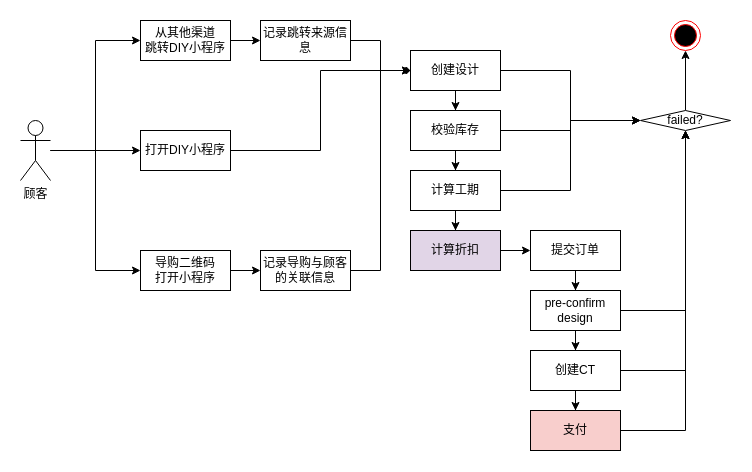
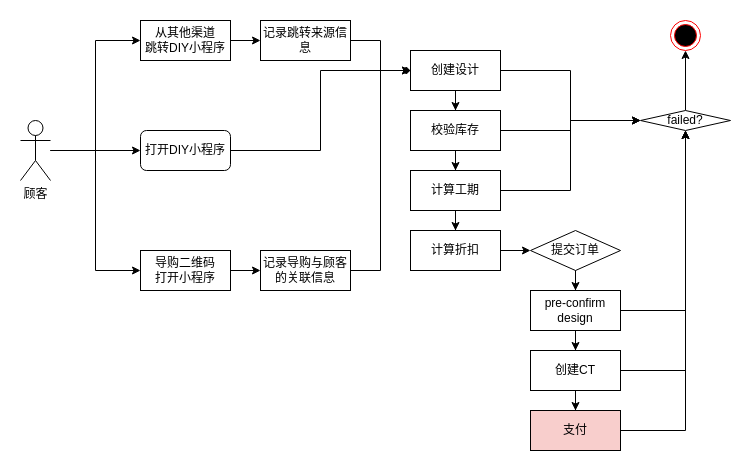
  <mxCell id="0" />
  <mxCell id="1" parent="0" />
  <mxCell id="2" style="edgeStyle=orthogonalEdgeStyle;rounded=0;orthogonalLoop=1;jettySize=auto;html=1;entryX=0;entryY=0.5;entryDx=0;entryDy=0;" edge="1" parent="1" source="3" target="18"><mxGeometry relative="1" as="geometry" /></mxCell>
- <mxCell id="3" value="打开DIY小程序" style="rounded=0;whiteSpace=wrap;html=1;" vertex="1" parent="1"><mxGeometry x="140" y="130" width="90" height="40" as="geometry" /></mxCell>
+ <mxCell id="3" value="打开DIY小程序" style="whiteSpace=wrap;html=1;rounded=1;" vertex="1" parent="1"><mxGeometry x="140" y="130" width="90" height="40" as="geometry" /></mxCell>
  <mxCell id="4" style="edgeStyle=orthogonalEdgeStyle;rounded=0;orthogonalLoop=1;jettySize=auto;html=1;entryX=0;entryY=0.5;entryDx=0;entryDy=0;" edge="1" parent="1" source="7" target="3"><mxGeometry relative="1" as="geometry" /></mxCell>
  <mxCell id="5" style="edgeStyle=orthogonalEdgeStyle;rounded=0;orthogonalLoop=1;jettySize=auto;html=1;entryX=0;entryY=0.5;entryDx=0;entryDy=0;" edge="1" parent="1" source="7" target="13"><mxGeometry relative="1" as="geometry" /></mxCell>
  <mxCell id="6" style="edgeStyle=orthogonalEdgeStyle;rounded=0;orthogonalLoop=1;jettySize=auto;html=1;entryX=0;entryY=0.5;entryDx=0;entryDy=0;" edge="1" parent="1" source="7" target="9"><mxGeometry relative="1" as="geometry" /></mxCell>
  <mxCell id="7" value="顾客" style="shape=umlActor;verticalLabelPosition=bottom;verticalAlign=top;html=1;outlineConnect=0;" vertex="1" parent="1"><mxGeometry x="20" y="120" width="30" height="60" as="geometry" /></mxCell>
  <mxCell id="8" style="edgeStyle=orthogonalEdgeStyle;rounded=0;orthogonalLoop=1;jettySize=auto;html=1;entryX=0;entryY=0.5;entryDx=0;entryDy=0;" edge="1" parent="1" source="9" target="15"><mxGeometry relative="1" as="geometry" /></mxCell>
  <mxCell id="9" value="从其他渠道&lt;br&gt;跳转DIY小程序" style="rounded=0;whiteSpace=wrap;html=1;" vertex="1" parent="1"><mxGeometry x="140" y="20" width="90" height="40" as="geometry" /></mxCell>
  <mxCell id="10" style="edgeStyle=orthogonalEdgeStyle;rounded=0;orthogonalLoop=1;jettySize=auto;html=1;entryX=0;entryY=0.5;entryDx=0;entryDy=0;" edge="1" parent="1" source="11" target="18"><mxGeometry relative="1" as="geometry" /></mxCell>
  <mxCell id="11" value="记录导购与顾客的关联信息" style="rounded=0;whiteSpace=wrap;html=1;" vertex="1" parent="1"><mxGeometry x="260" y="250" width="90" height="40" as="geometry" /></mxCell>
  <mxCell id="12" style="edgeStyle=orthogonalEdgeStyle;rounded=0;orthogonalLoop=1;jettySize=auto;html=1;entryX=0;entryY=0.5;entryDx=0;entryDy=0;" edge="1" parent="1" source="13" target="11"><mxGeometry relative="1" as="geometry" /></mxCell>
  <mxCell id="13" value="导购二维码&lt;br&gt;打开小程序" style="rounded=0;whiteSpace=wrap;html=1;" vertex="1" parent="1"><mxGeometry x="140" y="250" width="90" height="40" as="geometry" /></mxCell>
  <mxCell id="14" style="edgeStyle=orthogonalEdgeStyle;rounded=0;orthogonalLoop=1;jettySize=auto;html=1;entryX=0;entryY=0.5;entryDx=0;entryDy=0;endArrow=diamond;" edge="1" parent="1" source="15" target="18"><mxGeometry relative="1" as="geometry" /></mxCell>
  <mxCell id="15" value="记录跳转来源信息" style="rounded=0;whiteSpace=wrap;html=1;" vertex="1" parent="1"><mxGeometry x="260" y="20" width="90" height="40" as="geometry" /></mxCell>
  <mxCell id="16" style="edgeStyle=orthogonalEdgeStyle;rounded=0;orthogonalLoop=1;jettySize=auto;html=1;entryX=0.5;entryY=0;entryDx=0;entryDy=0;" edge="1" parent="1" source="18" target="21"><mxGeometry relative="1" as="geometry" /></mxCell>
  <mxCell id="17" style="edgeStyle=orthogonalEdgeStyle;rounded=0;orthogonalLoop=1;jettySize=auto;html=1;entryX=0;entryY=0.5;entryDx=0;entryDy=0;" edge="1" parent="1" source="18" target="39"><mxGeometry relative="1" as="geometry" /></mxCell>
  <mxCell id="18" value="创建设计" style="rounded=0;whiteSpace=wrap;html=1;" vertex="1" parent="1"><mxGeometry x="410" y="50" width="90" height="40" as="geometry" /></mxCell>
  <mxCell id="19" style="edgeStyle=orthogonalEdgeStyle;rounded=0;orthogonalLoop=1;jettySize=auto;html=1;" edge="1" parent="1" source="21" target="24"><mxGeometry relative="1" as="geometry" /></mxCell>
  <mxCell id="20" style="edgeStyle=orthogonalEdgeStyle;rounded=0;orthogonalLoop=1;jettySize=auto;html=1;" edge="1" parent="1" source="21" target="39"><mxGeometry relative="1" as="geometry" /></mxCell>
  <mxCell id="21" value="校验库存" style="rounded=0;whiteSpace=wrap;html=1;" vertex="1" parent="1"><mxGeometry x="410" y="110" width="90" height="40" as="geometry" /></mxCell>
  <mxCell id="22" style="edgeStyle=orthogonalEdgeStyle;rounded=0;orthogonalLoop=1;jettySize=auto;html=1;entryX=0.5;entryY=0;entryDx=0;entryDy=0;" edge="1" parent="1" source="24" target="28"><mxGeometry relative="1" as="geometry" /></mxCell>
  <mxCell id="23" style="edgeStyle=orthogonalEdgeStyle;rounded=0;orthogonalLoop=1;jettySize=auto;html=1;entryX=0;entryY=0.5;entryDx=0;entryDy=0;" edge="1" parent="1" source="24" target="39"><mxGeometry relative="1" as="geometry" /></mxCell>
  <mxCell id="24" value="计算工期" style="rounded=0;whiteSpace=wrap;html=1;" vertex="1" parent="1"><mxGeometry x="410" y="170" width="90" height="40" as="geometry" /></mxCell>
  <mxCell id="25" style="edgeStyle=orthogonalEdgeStyle;rounded=0;orthogonalLoop=1;jettySize=auto;html=1;" edge="1" parent="1" source="26" target="31"><mxGeometry relative="1" as="geometry" /></mxCell>
- <mxCell id="26" value="提交订单" style="rounded=0;whiteSpace=wrap;html=1;" vertex="1" parent="1"><mxGeometry x="530" y="230" width="90" height="40" as="geometry" /></mxCell>
+ <mxCell id="26" value="提交订单" style="rhombus;whiteSpace=wrap;html=1;" vertex="1" parent="1"><mxGeometry x="530" y="230" width="90" height="40" as="geometry" /></mxCell>
  <mxCell id="27" style="edgeStyle=orthogonalEdgeStyle;rounded=0;orthogonalLoop=1;jettySize=auto;html=1;entryX=0;entryY=0.5;entryDx=0;entryDy=0;" edge="1" parent="1" source="28" target="26"><mxGeometry relative="1" as="geometry" /></mxCell>
- <mxCell id="28" value="计算折扣" style="rounded=0;whiteSpace=wrap;html=1;fillColor=#e1d5e7;" vertex="1" parent="1"><mxGeometry x="410" y="230" width="90" height="40" as="geometry" /></mxCell>
+ <mxCell id="28" value="计算折扣" style="rounded=0;whiteSpace=wrap;html=1;" vertex="1" parent="1"><mxGeometry x="410" y="230" width="90" height="40" as="geometry" /></mxCell>
  <mxCell id="29" style="edgeStyle=orthogonalEdgeStyle;rounded=0;orthogonalLoop=1;jettySize=auto;html=1;" edge="1" parent="1" source="31" target="34"><mxGeometry relative="1" as="geometry" /></mxCell>
  <mxCell id="30" style="edgeStyle=orthogonalEdgeStyle;rounded=0;orthogonalLoop=1;jettySize=auto;html=1;" edge="1" parent="1" source="31" target="39"><mxGeometry relative="1" as="geometry" /></mxCell>
  <mxCell id="31" value="pre-confirm design" style="rounded=0;whiteSpace=wrap;html=1;" vertex="1" parent="1"><mxGeometry x="530" y="290" width="90" height="40" as="geometry" /></mxCell>
  <mxCell id="32" style="edgeStyle=orthogonalEdgeStyle;rounded=0;orthogonalLoop=1;jettySize=auto;html=1;" edge="1" parent="1" source="34" target="36"><mxGeometry relative="1" as="geometry" /></mxCell>
  <mxCell id="33" style="edgeStyle=orthogonalEdgeStyle;rounded=0;orthogonalLoop=1;jettySize=auto;html=1;entryX=0.5;entryY=1;entryDx=0;entryDy=0;" edge="1" parent="1" source="34" target="39"><mxGeometry relative="1" as="geometry" /></mxCell>
  <mxCell id="34" value="创建CT" style="rounded=0;whiteSpace=wrap;html=1;" vertex="1" parent="1"><mxGeometry x="530" y="350" width="90" height="40" as="geometry" /></mxCell>
  <mxCell id="35" style="edgeStyle=orthogonalEdgeStyle;rounded=0;orthogonalLoop=1;jettySize=auto;html=1;entryX=0.5;entryY=1;entryDx=0;entryDy=0;" edge="1" parent="1" source="36" target="39"><mxGeometry relative="1" as="geometry" /></mxCell>
  <mxCell id="36" value="支付" style="rounded=0;whiteSpace=wrap;html=1;fillColor=#f8cecc;" vertex="1" parent="1"><mxGeometry x="530" y="410" width="90" height="40" as="geometry" /></mxCell>
  <mxCell id="37" value="" style="ellipse;html=1;shape=endState;fillColor=#000000;strokeColor=#ff0000;" vertex="1" parent="1"><mxGeometry x="670" y="20" width="30" height="30" as="geometry" /></mxCell>
  <mxCell id="38" style="edgeStyle=orthogonalEdgeStyle;rounded=0;orthogonalLoop=1;jettySize=auto;html=1;" edge="1" parent="1" source="39"><mxGeometry relative="1" as="geometry"><mxPoint x="685" y="50" as="targetPoint" /></mxGeometry></mxCell>
  <mxCell id="39" value="failed?" style="rhombus;whiteSpace=wrap;html=1;" vertex="1" parent="1"><mxGeometry x="640" y="110" width="90" height="20" as="geometry" /></mxCell>
